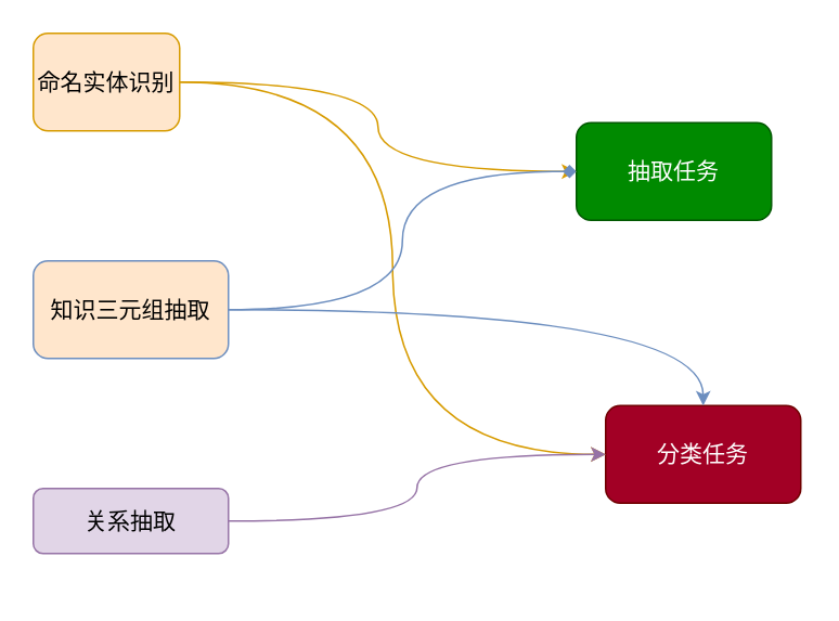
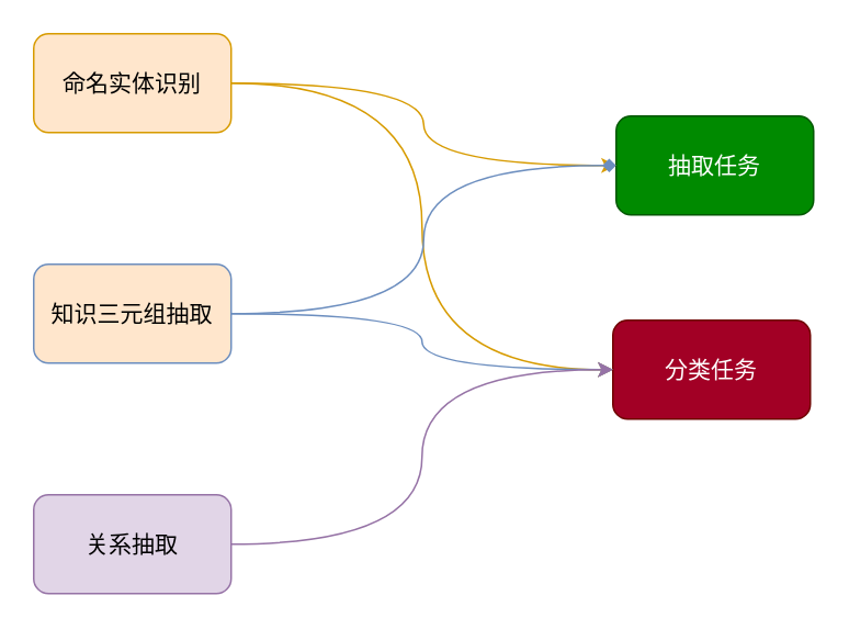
  <mxCell id="0" />
  <mxCell id="1" parent="0" />
- <mxCell id="2" value="&lt;font style=&quot;font-size: 14px;&quot;&gt;抽取任务&lt;/font&gt;" style="rounded=1;whiteSpace=wrap;html=1;fillColor=#008a00;fontColor=#ffffff;strokeColor=#005700;" vertex="1" parent="1"><mxGeometry x="354" y="75" width="120" height="60" as="geometry" /></mxCell>
- <mxCell id="3" value="&lt;font style=&quot;font-size: 14px;&quot;&gt;分类任务&lt;/font&gt;" style="rounded=1;whiteSpace=wrap;html=1;fillColor=#a20025;fontColor=#ffffff;strokeColor=#6F0000;" vertex="1" parent="1"><mxGeometry x="372" y="249" width="120" height="60" as="geometry" /></mxCell>
+ <mxCell id="2" value="&lt;font style=&quot;font-size: 14px;&quot;&gt;抽取任务&lt;/font&gt;" style="rounded=1;whiteSpace=wrap;html=1;fillColor=#008a00;fontColor=#ffffff;strokeColor=#005700;" vertex="1" parent="1"><mxGeometry x="374" y="70" width="120" height="60" as="geometry" /></mxCell>
+ <mxCell id="3" value="&lt;font style=&quot;font-size: 14px;&quot;&gt;分类任务&lt;/font&gt;" style="rounded=1;whiteSpace=wrap;html=1;fillColor=#a20025;fontColor=#ffffff;strokeColor=#6F0000;" vertex="1" parent="1"><mxGeometry x="372" y="194" width="120" height="60" as="geometry" /></mxCell>
  <mxCell id="4" style="edgeStyle=orthogonalEdgeStyle;rounded=0;orthogonalLoop=1;jettySize=auto;html=1;exitX=1;exitY=0.5;exitDx=0;exitDy=0;entryX=0;entryY=0.5;entryDx=0;entryDy=0;curved=1;fillColor=#ffe6cc;strokeColor=#d79b00;" edge="1" parent="1" source="6" target="2"><mxGeometry relative="1" as="geometry" /></mxCell>
  <mxCell id="5" style="edgeStyle=orthogonalEdgeStyle;rounded=0;orthogonalLoop=1;jettySize=auto;html=1;entryX=0;entryY=0.5;entryDx=0;entryDy=0;curved=1;fillColor=#ffe6cc;strokeColor=#d79b00;" edge="1" parent="1" source="6" target="3"><mxGeometry relative="1" as="geometry" /></mxCell>
- <mxCell id="6" value="&lt;font style=&quot;font-size: 14px;&quot;&gt;命名实体识别&lt;/font&gt;" style="rounded=1;whiteSpace=wrap;html=1;fillColor=#ffe6cc;strokeColor=#d79b00;" vertex="1" parent="1"><mxGeometry x="20" y="20" width="90" height="60" as="geometry" /></mxCell>
+ <mxCell id="6" value="&lt;font style=&quot;font-size: 14px;&quot;&gt;命名实体识别&lt;/font&gt;" style="rounded=1;whiteSpace=wrap;html=1;fillColor=#ffe6cc;strokeColor=#d79b00;" vertex="1" parent="1"><mxGeometry x="20" y="20" width="120" height="60" as="geometry" /></mxCell>
  <mxCell id="7" style="edgeStyle=orthogonalEdgeStyle;rounded=0;orthogonalLoop=1;jettySize=auto;html=1;exitX=1;exitY=0.5;exitDx=0;exitDy=0;entryX=0;entryY=0.5;entryDx=0;entryDy=0;curved=1;fillColor=#dae8fc;strokeColor=#6c8ebf;endArrow=diamond;" edge="1" parent="1" source="9" target="2"><mxGeometry relative="1" as="geometry" /></mxCell>
  <mxCell id="8" style="edgeStyle=orthogonalEdgeStyle;rounded=0;orthogonalLoop=1;jettySize=auto;html=1;curved=1;fillColor=#dae8fc;strokeColor=#6c8ebf;" edge="1" parent="1" source="9" target="3"><mxGeometry relative="1" as="geometry" /></mxCell>
  <mxCell id="9" value="&lt;font style=&quot;font-size: 14px;&quot;&gt;知识三元组抽取&lt;/font&gt;" style="rounded=1;whiteSpace=wrap;html=1;fillColor=#ffe6cc;strokeColor=#6c8ebf;" vertex="1" parent="1"><mxGeometry x="20" y="160" width="120" height="60" as="geometry" /></mxCell>
  <mxCell id="10" style="edgeStyle=orthogonalEdgeStyle;rounded=0;orthogonalLoop=1;jettySize=auto;html=1;exitX=1;exitY=0.5;exitDx=0;exitDy=0;entryX=0;entryY=0.5;entryDx=0;entryDy=0;curved=1;fillColor=#e1d5e7;strokeColor=#9673a6;" edge="1" parent="1" source="11" target="3"><mxGeometry relative="1" as="geometry" /></mxCell>
- <mxCell id="11" value="&lt;font style=&quot;font-size: 14px;&quot;&gt;关系抽取&lt;/font&gt;" style="rounded=1;whiteSpace=wrap;html=1;fillColor=#e1d5e7;strokeColor=#9673a6;" vertex="1" parent="1"><mxGeometry x="20" y="300" width="120" height="40" as="geometry" /></mxCell>
+ <mxCell id="11" value="&lt;font style=&quot;font-size: 14px;&quot;&gt;关系抽取&lt;/font&gt;" style="rounded=1;whiteSpace=wrap;html=1;fillColor=#e1d5e7;strokeColor=#9673a6;" vertex="1" parent="1"><mxGeometry x="20" y="300" width="120" height="60" as="geometry" /></mxCell>
